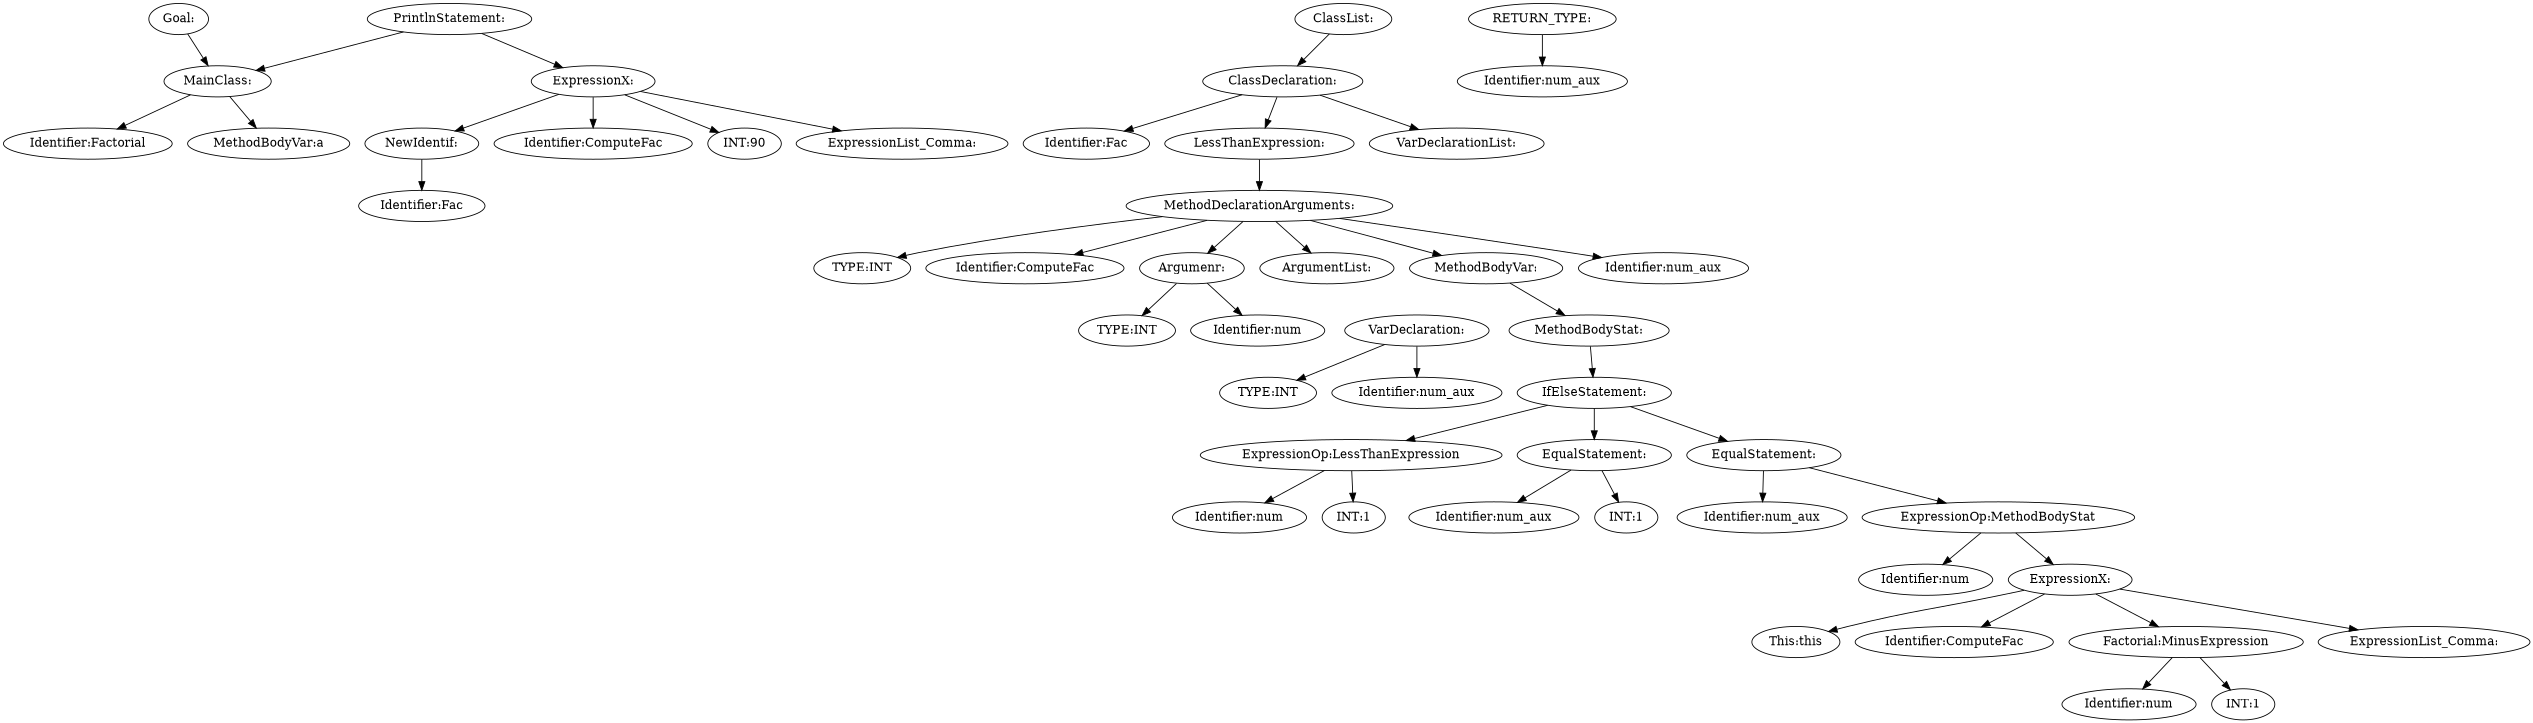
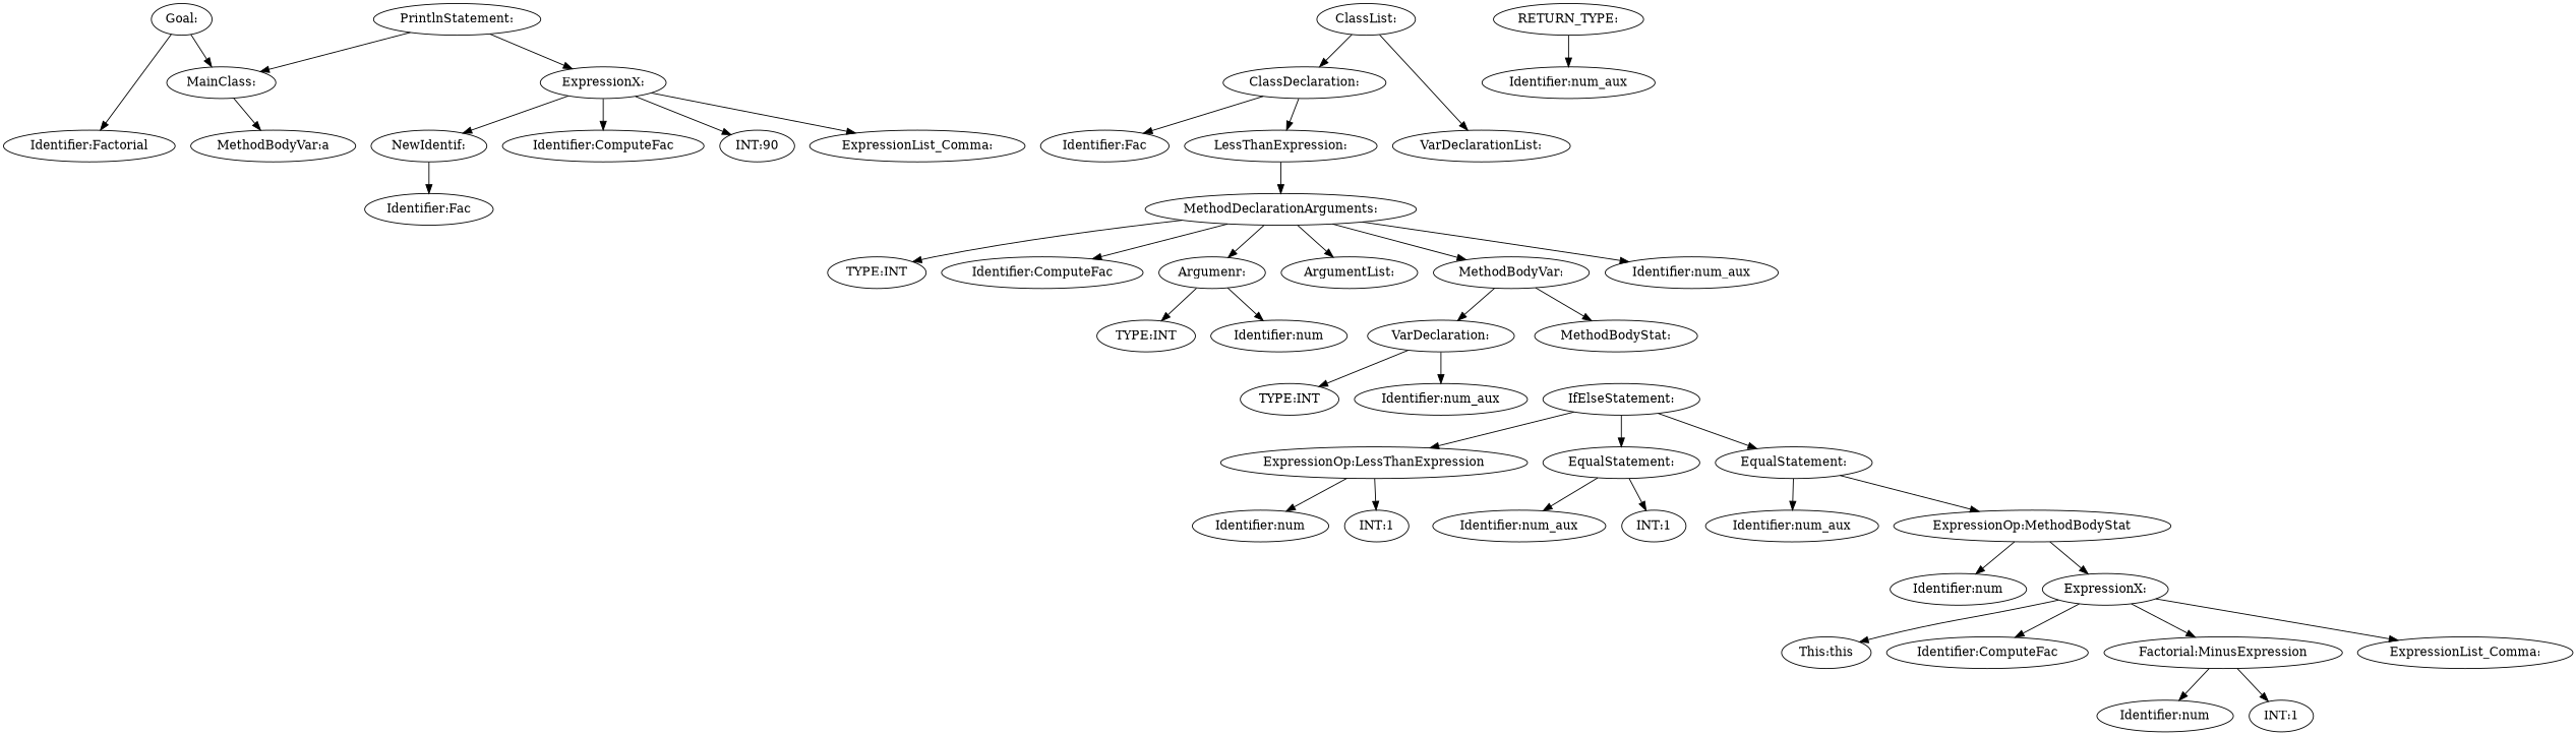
  digraph {
    n1 [label="Goal:"]
    n2 [label="MainClass:"]
    n3 [label="Identifier:Factorial"]
    n4 [label="MethodBodyVar:a"]
    n5 [label="ClassList:"]
    n6 [label="ClassDeclaration:"]
    n7 [label="PrintlnStatement:"]
    n8 [label="ExpressionX:"]
    n9 [label="NewIdentif:"]
    n10 [label="Identifier:ComputeFac"]
    n11 [label="INT:90"]
    n12 [label="ExpressionList_Comma:"]
    n13 [label="Identifier:Fac"]
    n14 [label="Identifier:Fac"]
    n15 [label="VarDeclarationList:"]
    n16 [label="LessThanExpression:"]
    n17 [label="MethodDeclarationArguments:"]
    n18 [label="TYPE:INT"]
    n19 [label="Identifier:ComputeFac"]
    n20 [label="Argumenr:"]
    n21 [label="ArgumentList:"]
    n22 [label="MethodBodyVar:"]
    n23 [label="Identifier:num_aux"]
    n24 [label="TYPE:INT"]
    n25 [label="Identifier:num"]
    n26 [label="VarDeclaration:"]
    n27 [label="MethodBodyStat:"]
    n28 [label="RETURN_TYPE:"]
    n29 [label="Identifier:num_aux"]
    n30 [label="TYPE:INT"]
    n31 [label="Identifier:num_aux"]
    n32 [label="IfElseStatement:"]
    n33 [label="ExpressionOp:LessThanExpression"]
    n34 [label="EqualStatement:"]
    n35 [label="EqualStatement:"]
    n36 [label="Identifier:num"]
    n37 [label="INT:1"]
    n38 [label="Identifier:num_aux"]
    n39 [label="INT:1"]
    n40 [label="Identifier:num_aux"]
    n41 [label="ExpressionOp:MethodBodyStat"]
    n42 [label="Identifier:num"]
    n43 [label="ExpressionX:"]
    n44 [label="This:this"]
    n45 [label="Identifier:ComputeFac"]
    n46 [label="Factorial:MinusExpression"]
    n47 [label="ExpressionList_Comma:"]
    n48 [label="Identifier:num"]
    n49 [label="INT:1"]
    n1 -> n2
-   n2 -> n3
+   n1 -> n3
    n2 -> n4
    n5 -> n6
    n6 -> n14
-   n6 -> n15
+   n5 -> n15
    n6 -> n16
    n7 -> n2
    n7 -> n8
    n8 -> n9
    n8 -> n10
    n8 -> n11
    n8 -> n12
    n9 -> n13
    n16 -> n17
    n17 -> n18
    n17 -> n19
    n17 -> n20
    n17 -> n21
    n17 -> n22
    n17 -> n23
    n20 -> n24
    n20 -> n25
+   n22 -> n26
    n22 -> n27
    n26 -> n30
    n26 -> n31
-   n27 -> n32
    n28 -> n29
    n32 -> n33
    n32 -> n34
    n32 -> n35
    n33 -> n36
    n33 -> n37
    n34 -> n38
    n34 -> n39
    n35 -> n40
    n35 -> n41
    n41 -> n42
    n41 -> n43
    n43 -> n44
    n43 -> n45
    n43 -> n46
    n43 -> n47
    n46 -> n48
    n46 -> n49
  }
